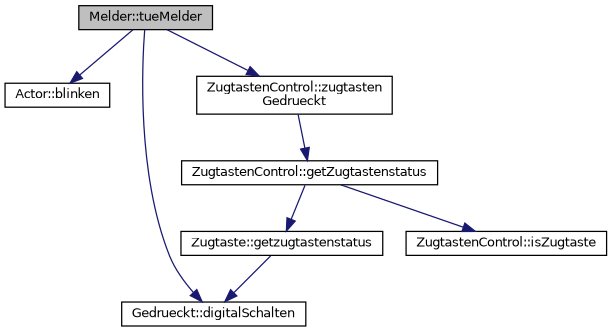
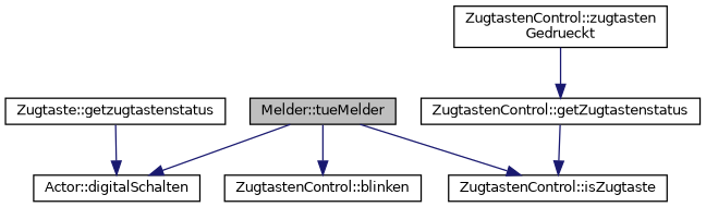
  digraph {
    rankdir=TB
    node [color=black fillcolor=white fontname=Helvetica fontsize=10 shape=record style=filled]
    edge [color=midnightblue fontname=Helvetica fontsize=10 labelfontname=Helvetica labelfontsize=10 style=solid]
    n1 [fillcolor=grey75 fontcolor=black height=0.2 label="Melder::tueMelder" width=0.4]
-   n2 [height=0.2 label="Actor::blinken" width=0.4]
-   n3 [height=0.2 label="Gedrueckt::digitalSchalten" width=0.4]
+   n2 [height=0.2 label="ZugtastenControl::blinken" width=0.4]
+   n3 [height=0.2 label="Actor::digitalSchalten" width=0.4]
    n4 [height=0.2 label="ZugtastenControl::zugtasten\lGedrueckt" width=0.4]
    n5 [height=0.2 label="ZugtastenControl::getZugtastenstatus" width=0.4]
    n6 [height=0.2 label="Zugtaste::getzugtastenstatus" width=0.4]
    n7 [height=0.2 label="ZugtastenControl::isZugtaste" width=0.4]
    n1 -> n2
    n1 -> n3
-   n1 -> n4
+   n1 -> n7
    n4 -> n5
-   n5 -> n6
    n5 -> n7
    n6 -> n3
  }
